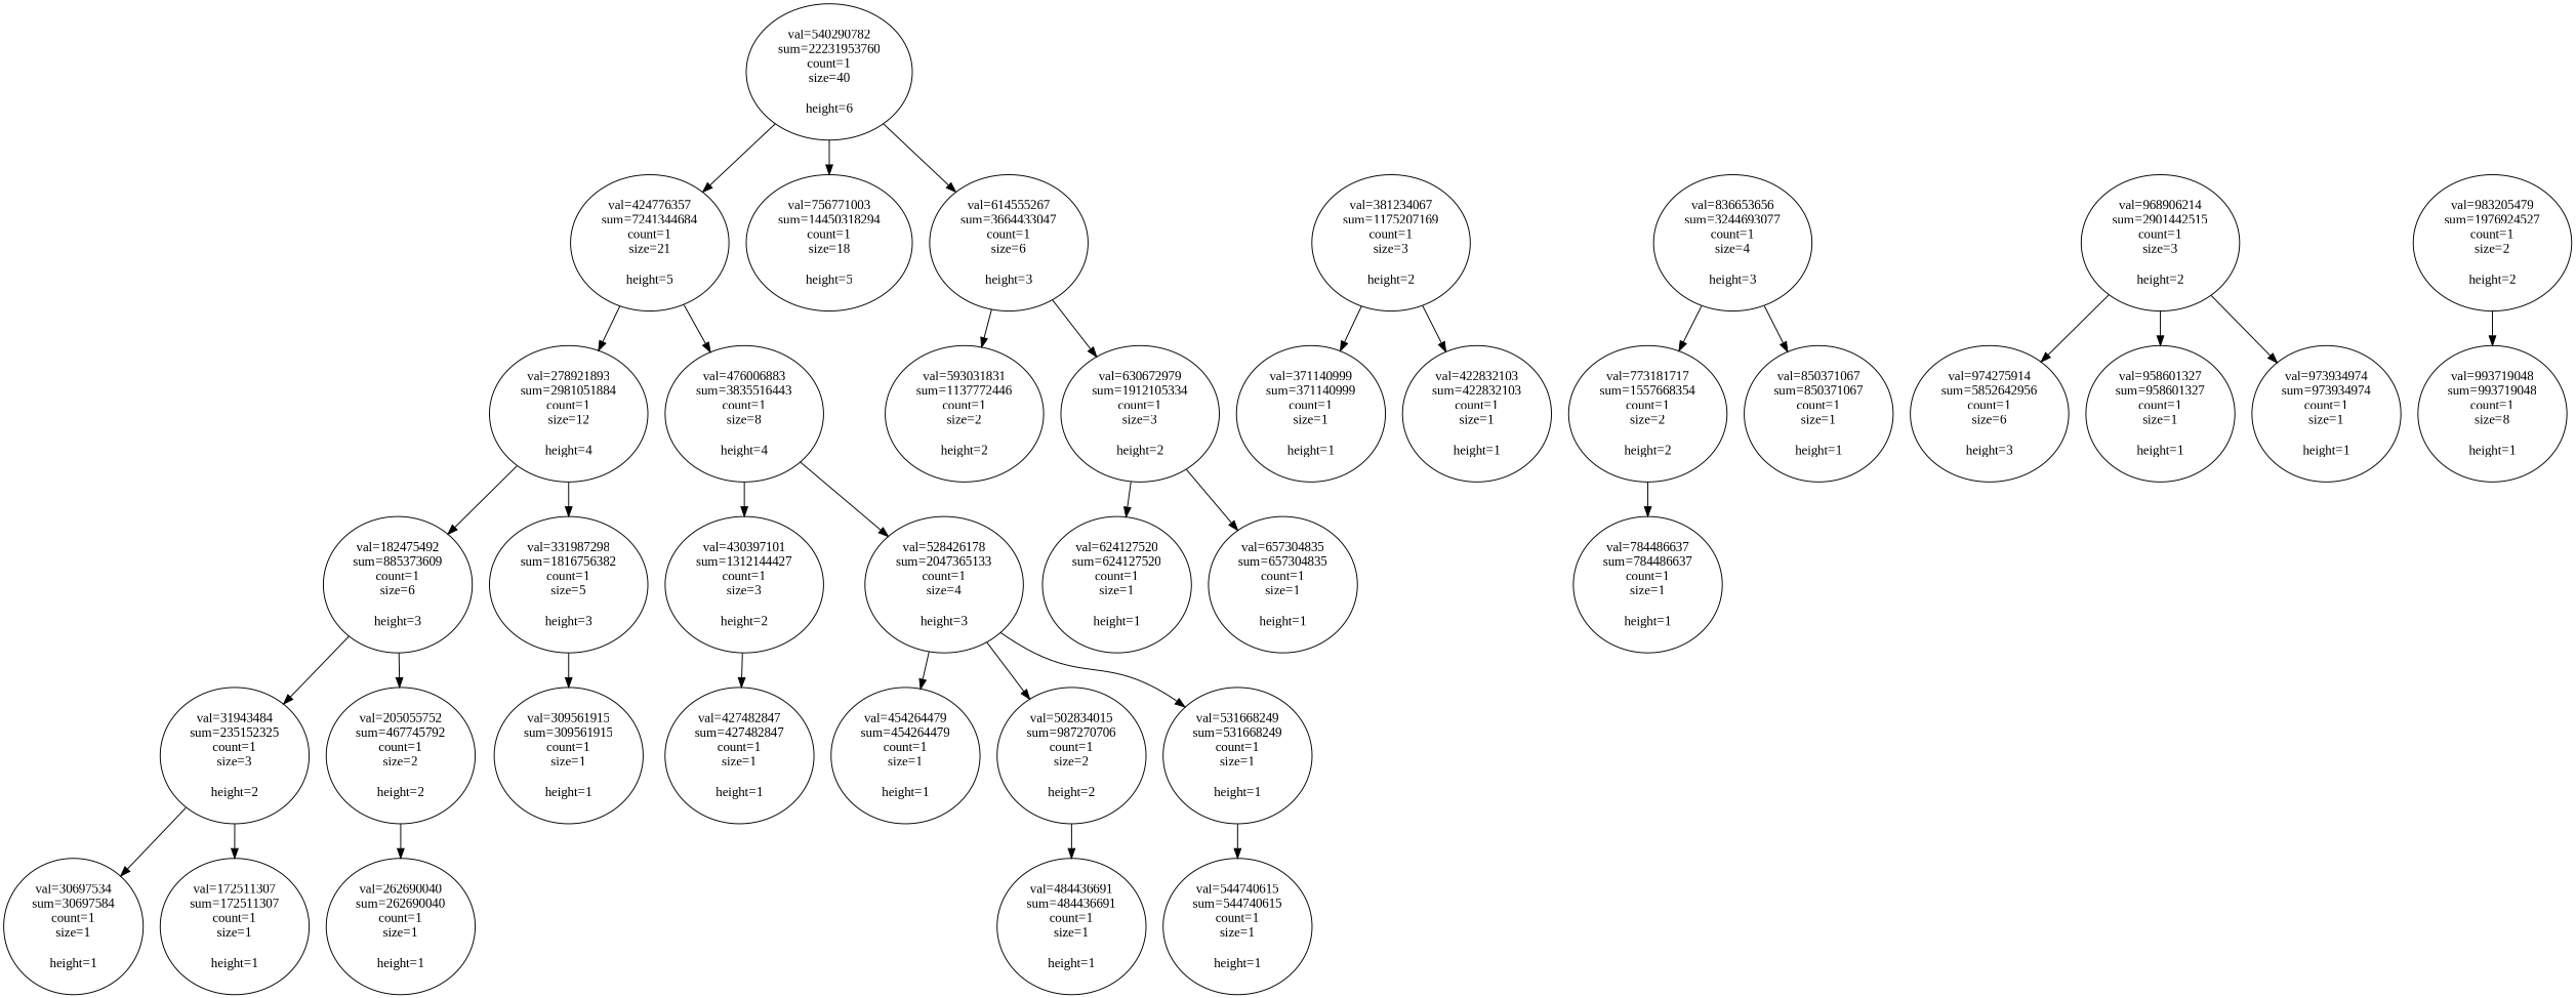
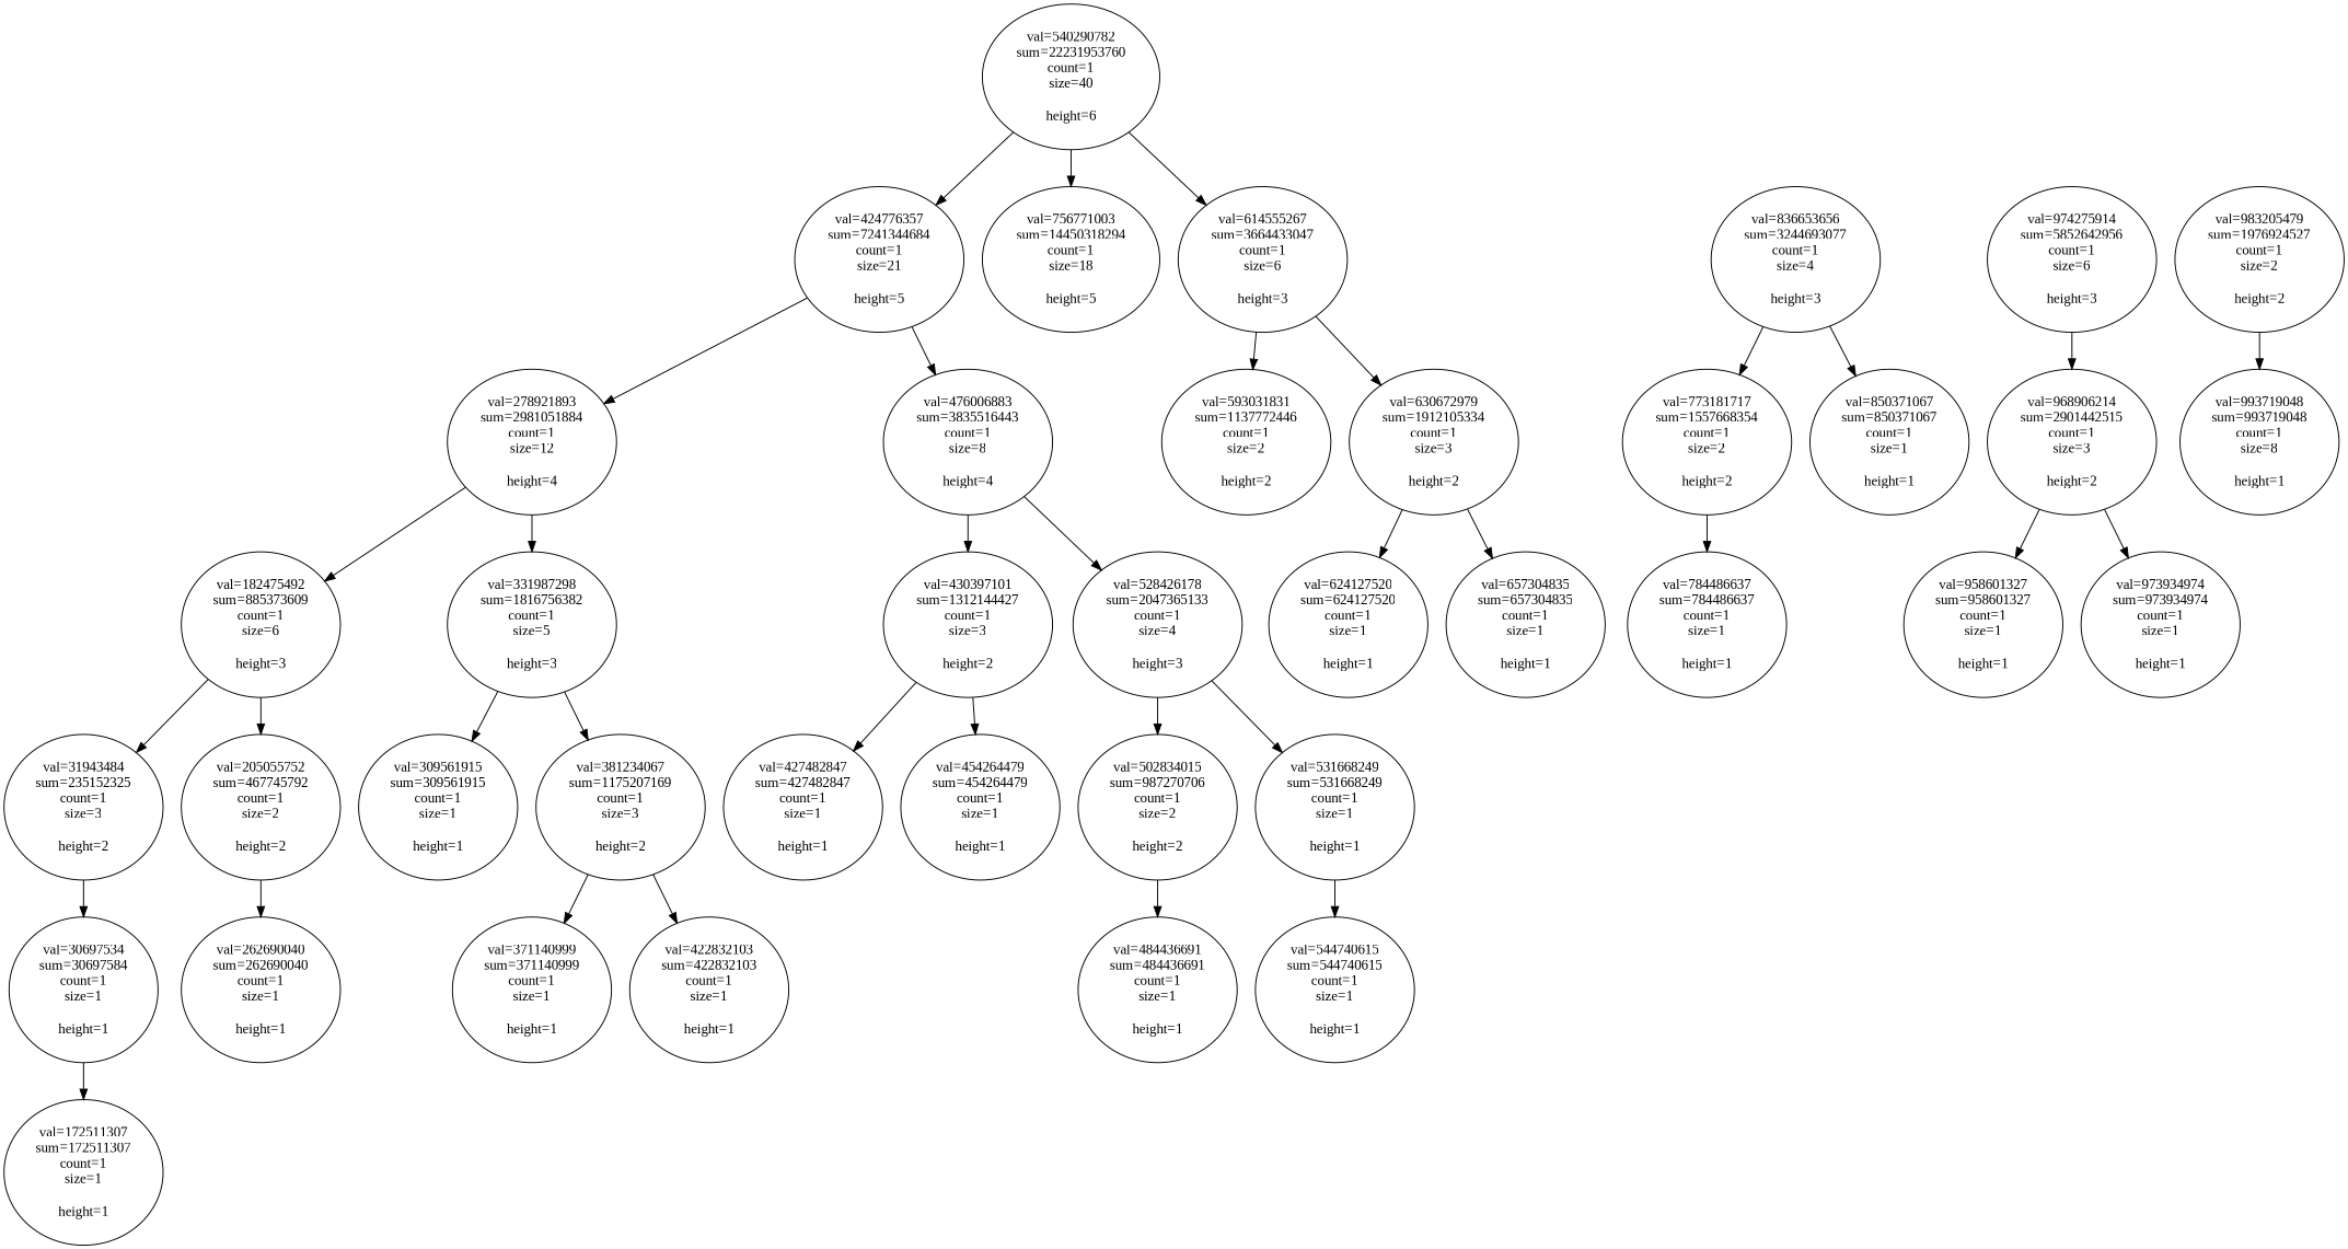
  digraph {
    fontname="Liberation Serif"
    node [fontname="Liberation Serif"]
    edge [fontname="Liberation Serif"]
    n1 [label=<val=540290782<BR/>sum=22231953760<BR/>count=1<BR/>size=40<BR/><BR/>height=6<BR/>>]
    n2 [label=<val=424776357<BR/>sum=7241344684<BR/>count=1<BR/>size=21<BR/><BR/>height=5<BR/>>]
    n3 [label=<val=756771003<BR/>sum=14450318294<BR/>count=1<BR/>size=18<BR/><BR/>height=5<BR/>>]
    n4 [label=<val=614555267<BR/>sum=3664433047<BR/>count=1<BR/>size=6<BR/><BR/>height=3<BR/>>]
    n5 [label=<val=30697534<BR/>sum=30697584<BR/>count=1<BR/>size=1<BR/><BR/>height=1<BR/>>]
    n6 [label=<val=31943484<BR/>sum=235152325<BR/>count=1<BR/>size=3<BR/><BR/>height=2<BR/>>]
    n7 [label=<val=172511307<BR/>sum=172511307<BR/>count=1<BR/>size=1<BR/><BR/>height=1<BR/>>]
    n8 [label=<val=182475492<BR/>sum=885373609<BR/>count=1<BR/>size=6<BR/><BR/>height=3<BR/>>]
    n9 [label=<val=205055752<BR/>sum=467745792<BR/>count=1<BR/>size=2<BR/><BR/>height=2<BR/>>]
    n10 [label=<val=262690040<BR/>sum=262690040<BR/>count=1<BR/>size=1<BR/><BR/>height=1<BR/>>]
    n11 [label=<val=278921893<BR/>sum=2981051884<BR/>count=1<BR/>size=12<BR/><BR/>height=4<BR/>>]
    n12 [label=<val=331987298<BR/>sum=1816756382<BR/>count=1<BR/>size=5<BR/><BR/>height=3<BR/>>]
    n13 [label=<val=309561915<BR/>sum=309561915<BR/>count=1<BR/>size=1<BR/><BR/>height=1<BR/>>]
    n14 [label=<val=381234067<BR/>sum=1175207169<BR/>count=1<BR/>size=3<BR/><BR/>height=2<BR/>>]
    n15 [label=<val=371140999<BR/>sum=371140999<BR/>count=1<BR/>size=1<BR/><BR/>height=1<BR/>>]
    n16 [label=<val=422832103<BR/>sum=422832103<BR/>count=1<BR/>size=1<BR/><BR/>height=1<BR/>>]
    n17 [label=<val=476006883<BR/>sum=3835516443<BR/>count=1<BR/>size=8<BR/><BR/>height=4<BR/>>]
    n18 [label=<val=430397101<BR/>sum=1312144427<BR/>count=1<BR/>size=3<BR/><BR/>height=2<BR/>>]
    n19 [label=<val=528426178<BR/>sum=2047365133<BR/>count=1<BR/>size=4<BR/><BR/>height=3<BR/>>]
    n20 [label=<val=427482847<BR/>sum=427482847<BR/>count=1<BR/>size=1<BR/><BR/>height=1<BR/>>]
    n21 [label=<val=454264479<BR/>sum=454264479<BR/>count=1<BR/>size=1<BR/><BR/>height=1<BR/>>]
    n22 [label=<val=502834015<BR/>sum=987270706<BR/>count=1<BR/>size=2<BR/><BR/>height=2<BR/>>]
    n23 [label=<val=531668249<BR/>sum=531668249<BR/>count=1<BR/>size=1<BR/><BR/>height=1<BR/>>]
    n24 [label=<val=484436691<BR/>sum=484436691<BR/>count=1<BR/>size=1<BR/><BR/>height=1<BR/>>]
    n25 [label=<val=544740615<BR/>sum=544740615<BR/>count=1<BR/>size=1<BR/><BR/>height=1<BR/>>]
    n26 [label=<val=593031831<BR/>sum=1137772446<BR/>count=1<BR/>size=2<BR/><BR/>height=2<BR/>>]
    n27 [label=<val=630672979<BR/>sum=1912105334<BR/>count=1<BR/>size=3<BR/><BR/>height=2<BR/>>]
    n28 [label=<val=624127520<BR/>sum=624127520<BR/>count=1<BR/>size=1<BR/><BR/>height=1<BR/>>]
    n29 [label=<val=657304835<BR/>sum=657304835<BR/>count=1<BR/>size=1<BR/><BR/>height=1<BR/>>]
    n30 [label=<val=773181717<BR/>sum=1557668354<BR/>count=1<BR/>size=2<BR/><BR/>height=2<BR/>>]
    n31 [label=<val=784486637<BR/>sum=784486637<BR/>count=1<BR/>size=1<BR/><BR/>height=1<BR/>>]
    n32 [label=<val=836653656<BR/>sum=3244693077<BR/>count=1<BR/>size=4<BR/><BR/>height=3<BR/>>]
    n33 [label=<val=850371067<BR/>sum=850371067<BR/>count=1<BR/>size=1<BR/><BR/>height=1<BR/>>]
    n34 [label=<val=974275914<BR/>sum=5852642956<BR/>count=1<BR/>size=6<BR/><BR/>height=3<BR/>>]
    n35 [label=<val=968906214<BR/>sum=2901442515<BR/>count=1<BR/>size=3<BR/><BR/>height=2<BR/>>]
    n36 [label=<val=958601327<BR/>sum=958601327<BR/>count=1<BR/>size=1<BR/><BR/>height=1<BR/>>]
    n37 [label=<val=973934974<BR/>sum=973934974<BR/>count=1<BR/>size=1<BR/><BR/>height=1<BR/>>]
    n38 [label=<val=983205479<BR/>sum=1976924527<BR/>count=1<BR/>size=2<BR/><BR/>height=2<BR/>>]
    n39 [label=<val=993719048<BR/>sum=993719048<BR/>count=1<BR/>size=8<BR/><BR/>height=1<BR/>>]
    subgraph sub_1 {
      rank=source
      n1
    }
    n1 -> n2
    n1 -> n3
    n1 -> n4
    n2 -> n11
    n2 -> n17
    n4 -> n26
    n4 -> n27
    n6 -> n5
-   n6 -> n7
+   n5 -> n7
    n8 -> n6
    n8 -> n9
    n9 -> n10
    n11 -> n8
    n11 -> n12
    n12 -> n13
+   n12 -> n14
    n14 -> n15
    n14 -> n16
    n17 -> n18
    n17 -> n19
    n18 -> n20
-   n19 -> n21
+   n18 -> n21
    n19 -> n22
    n19 -> n23
    n22 -> n24
    n23 -> n25
    n27 -> n28
    n27 -> n29
    n30 -> n31
    n32 -> n30
    n32 -> n33
-   n35 -> n34
+   n34 -> n35
    n35 -> n36
    n35 -> n37
    n38 -> n39
  }
